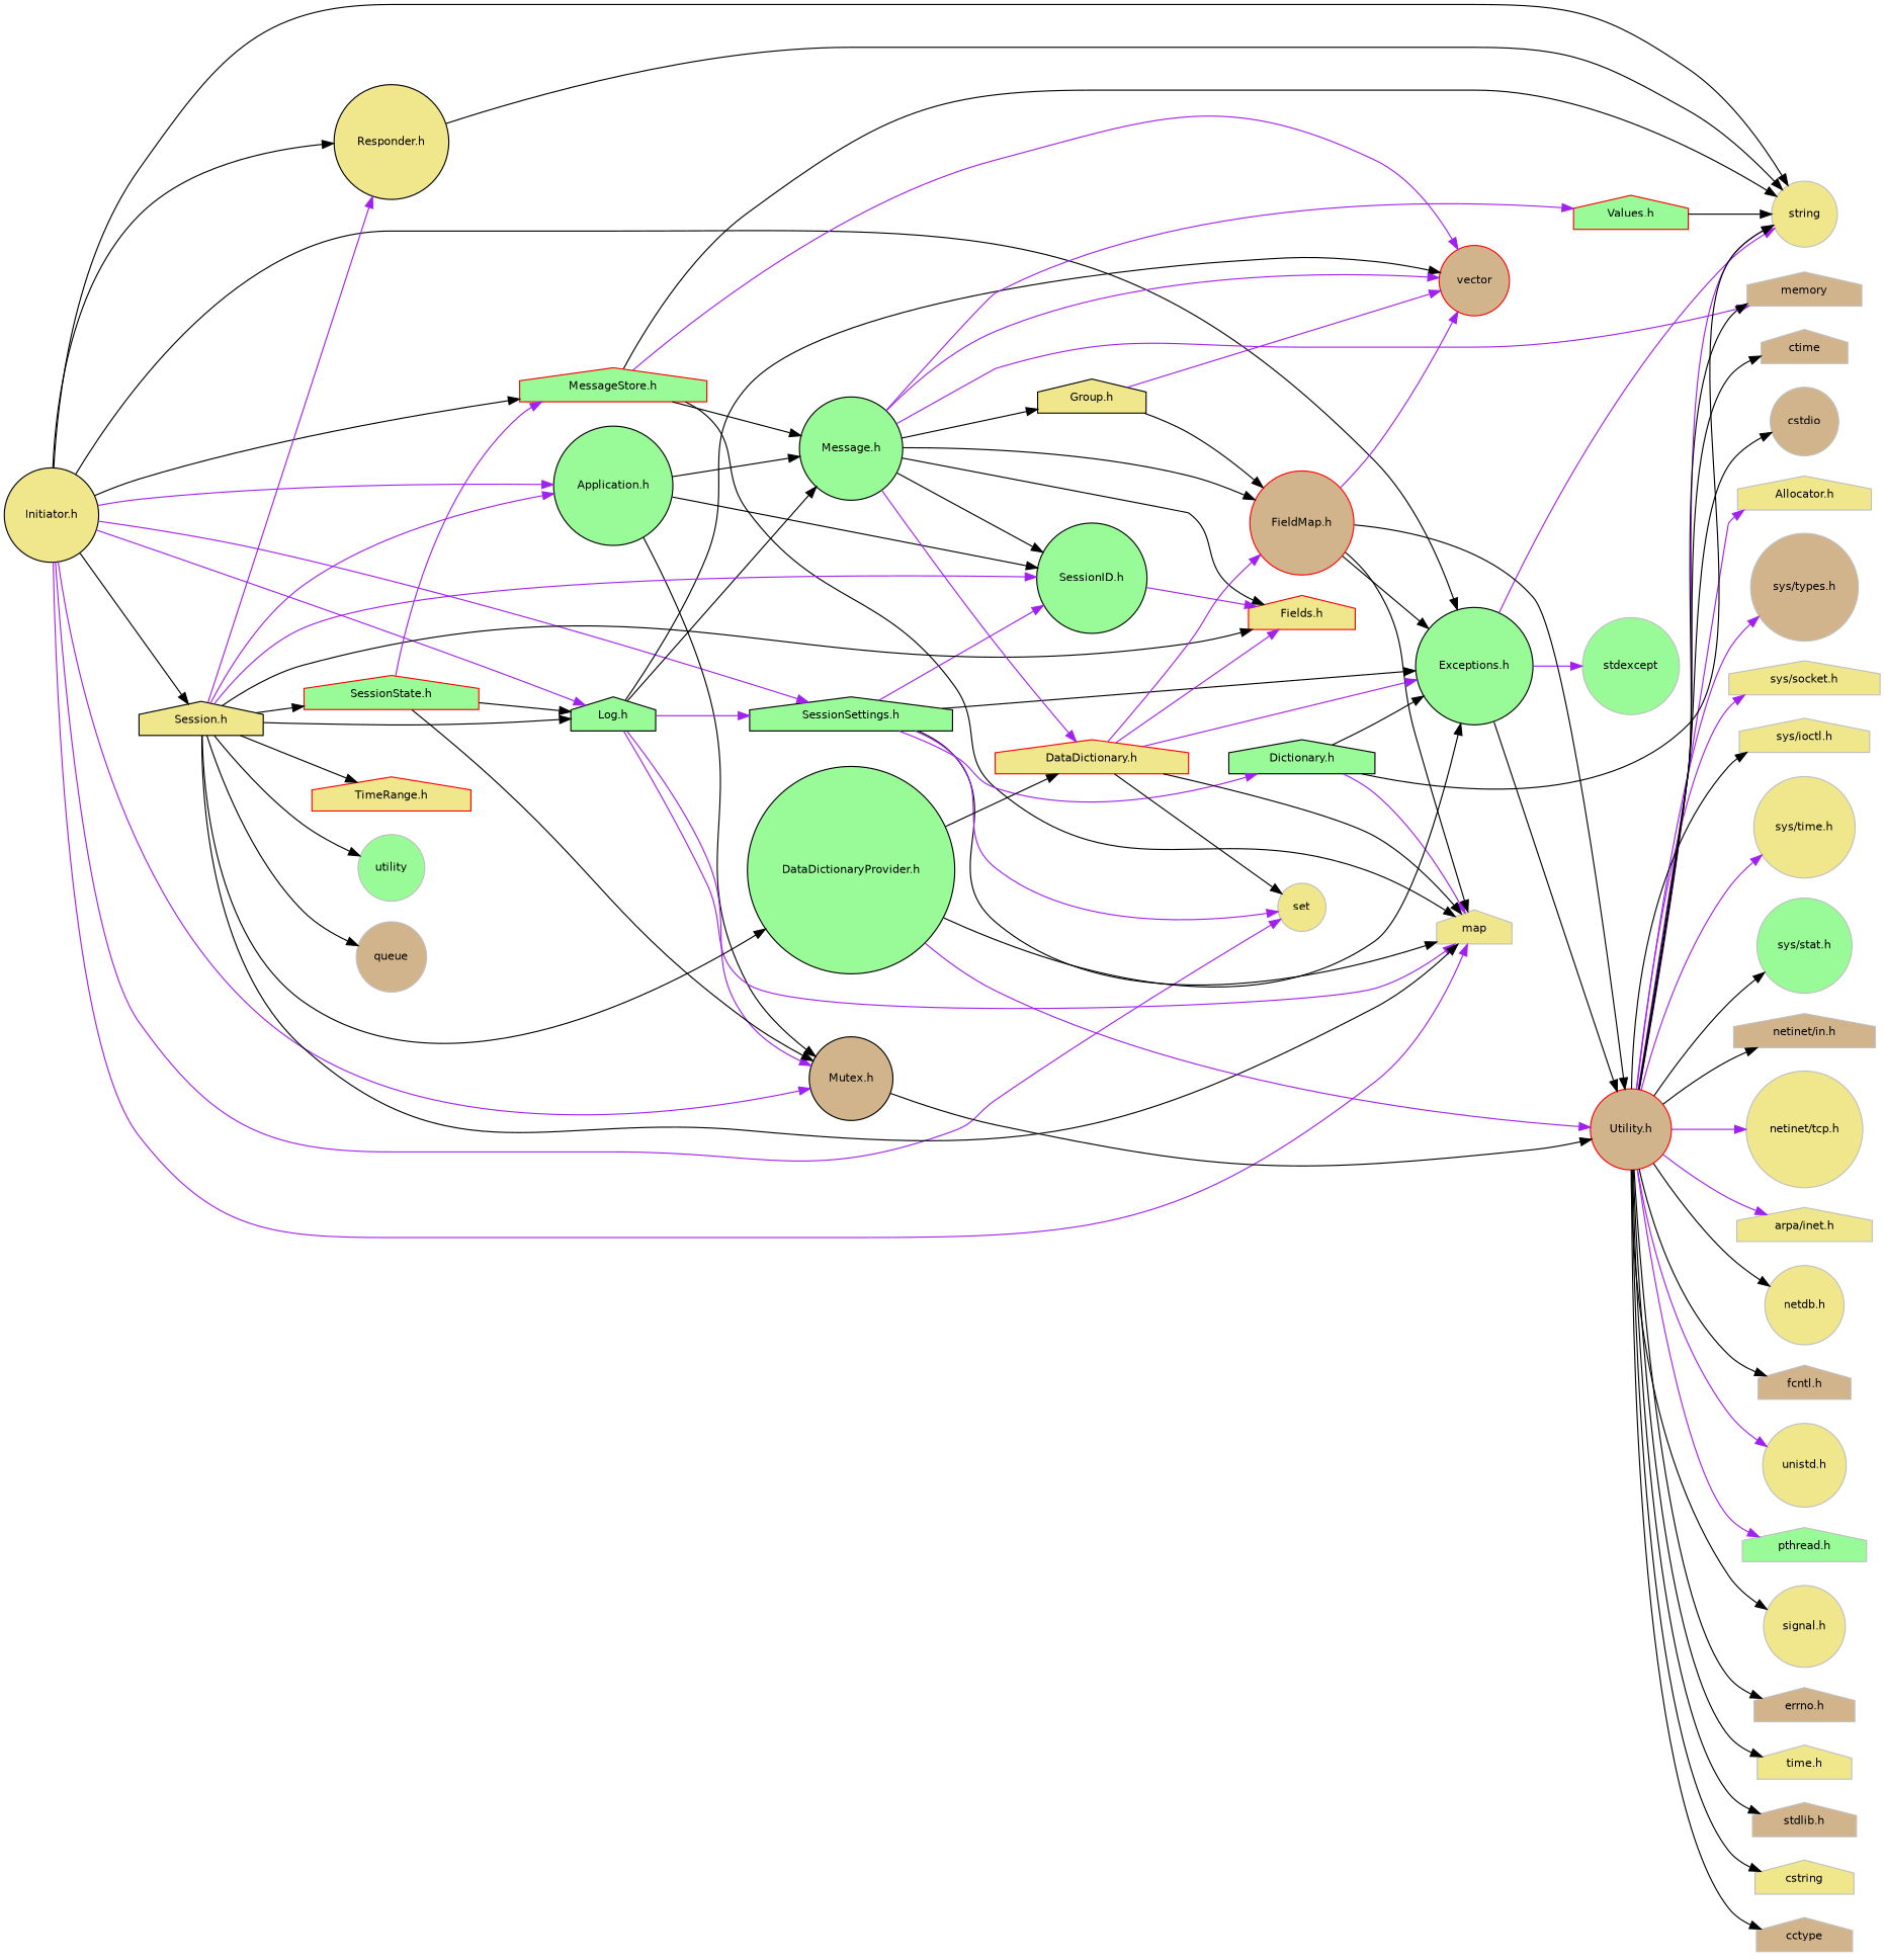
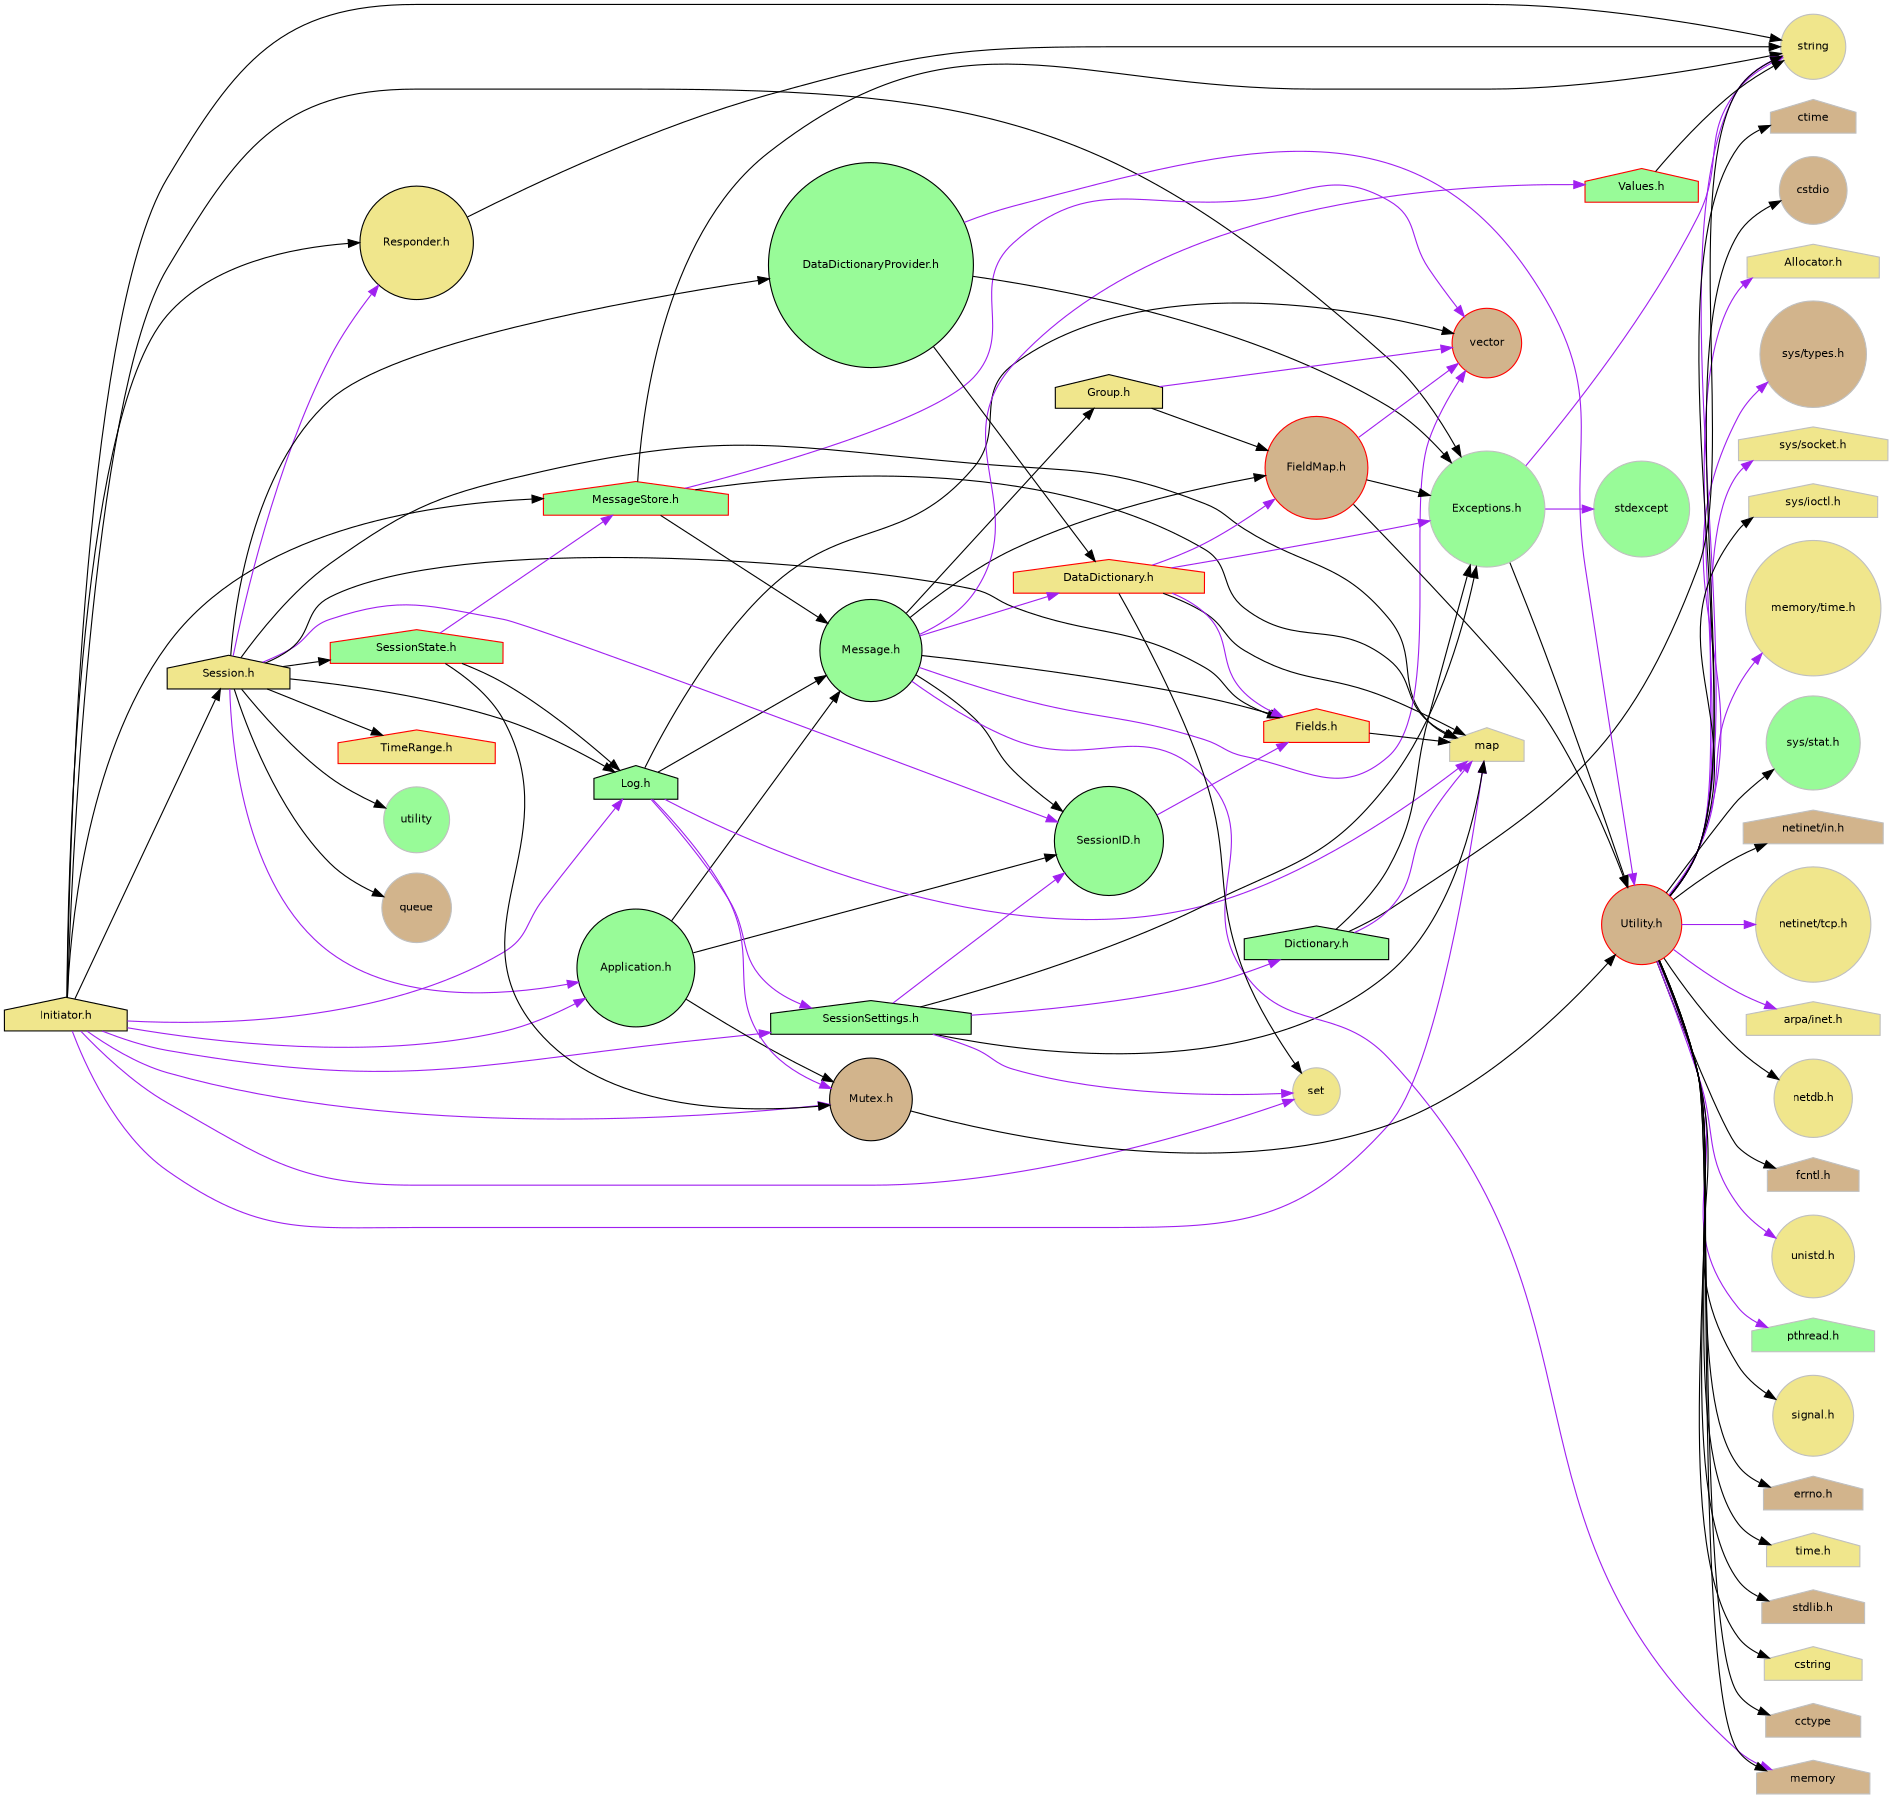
  digraph {
    rankdir=LR
    node [color=grey75 fillcolor=khaki fontname=Helvetica fontsize=10 shape=house style=filled]
    edge [color=black fontname=Helvetica fontsize=10 labelfontname=Helvetica labelfontsize=10 style=solid]
-   n1 [color=black fontcolor=black height=0.2 label="Initiator.h" shape=circle width=0.4]
+   n1 [color=black fontcolor=black height=0.2 label="Initiator.h" width=0.4]
    n2 [color=black fillcolor=palegreen height=0.2 label="Application.h" shape=circle width=0.4]
-   n3 [color=black fillcolor=palegreen height=0.2 label="Exceptions.h" shape=circle width=0.4]
+   n3 [fillcolor=palegreen height=0.2 label="Exceptions.h" shape=circle width=0.4]
    n4 [height=0.2 label=string shape=circle width=0.4]
    n5 [height=0.2 label=map width=0.4]
    n6 [height=0.2 label=set shape=circle width=0.4]
    n7 [color=black fillcolor=tan height=0.2 label="Mutex.h" shape=circle width=0.4]
    n8 [color=red fillcolor=palegreen height=0.2 label="MessageStore.h" width=0.4]
    n9 [color=black fillcolor=palegreen height=0.2 label="Log.h" width=0.4]
    n10 [color=black fillcolor=palegreen height=0.2 label="SessionSettings.h" width=0.4]
    n11 [color=black height=0.2 label="Responder.h" shape=circle width=0.4]
    n12 [color=black height=0.2 label="Session.h" width=0.4]
    n13 [color=black fillcolor=palegreen height=0.2 label="Message.h" shape=circle width=0.4]
    n14 [color=black fillcolor=palegreen height=0.2 label="SessionID.h" shape=circle width=0.4]
    n15 [color=red fillcolor=tan height=0.2 label="Utility.h" shape=circle width=0.4]
    n16 [fillcolor=palegreen height=0.2 label=stdexcept shape=circle width=0.4]
    n17 [color=red fillcolor=tan height=0.2 label=vector shape=circle width=0.4]
    n18 [color=black fillcolor=palegreen height=0.2 label="Dictionary.h" width=0.4]
    n19 [color=red height=0.2 label="Fields.h" width=0.4]
    n20 [color=red fillcolor=palegreen height=0.2 label="SessionState.h" width=0.4]
    n21 [color=red height=0.2 label="TimeRange.h" width=0.4]
    n22 [color=black fillcolor=palegreen height=0.2 label="DataDictionaryProvider.h" shape=circle width=0.4]
    n23 [fillcolor=palegreen height=0.2 label=utility shape=circle width=0.4]
    n24 [fillcolor=tan height=0.2 label=queue shape=circle width=0.4]
    n25 [color=red fillcolor=tan height=0.2 label="FieldMap.h" shape=circle width=0.4]
    n26 [fillcolor=tan height=0.2 label=memory width=0.4]
    n27 [color=black height=0.2 label="Group.h" width=0.4]
    n28 [color=red height=0.2 label="DataDictionary.h" width=0.4]
    n29 [color=red fillcolor=palegreen height=0.2 label="Values.h" width=0.4]
    n30 [height=0.2 label="Allocator.h" width=0.4]
    n31 [fillcolor=tan height=0.2 label="sys/types.h" shape=circle width=0.4]
    n32 [height=0.2 label="sys/socket.h" width=0.4]
    n33 [height=0.2 label="sys/ioctl.h" width=0.4]
-   n34 [height=0.2 label="sys/time.h" shape=circle width=0.4]
+   n34 [height=0.2 label="memory/time.h" shape=circle width=0.4]
    n35 [fillcolor=palegreen height=0.2 label="sys/stat.h" shape=circle width=0.4]
    n36 [fillcolor=tan height=0.2 label="netinet/in.h" width=0.4]
    n37 [height=0.2 label="netinet/tcp.h" shape=circle width=0.4]
    n38 [height=0.2 label="arpa/inet.h" width=0.4]
    n39 [height=0.2 label="netdb.h" shape=circle width=0.4]
    n40 [fillcolor=tan height=0.2 label="fcntl.h" width=0.4]
    n41 [height=0.2 label="unistd.h" shape=circle width=0.4]
    n42 [fillcolor=palegreen height=0.2 label="pthread.h" width=0.4]
    n43 [height=0.2 label="signal.h" shape=circle width=0.4]
    n44 [fillcolor=tan height=0.2 label="errno.h" width=0.4]
    n45 [height=0.2 label="time.h" width=0.4]
    n46 [fillcolor=tan height=0.2 label="stdlib.h" width=0.4]
    n47 [height=0.2 label=cstring width=0.4]
    n48 [fillcolor=tan height=0.2 label=cctype width=0.4]
    n49 [fillcolor=tan height=0.2 label=ctime width=0.4]
    n50 [fillcolor=tan height=0.2 label=cstdio shape=circle width=0.4]
    n1 -> n2 [color=purple]
    n1 -> n3
    n1 -> n4
    n1 -> n5 [color=purple]
    n1 -> n6 [color=purple]
    n1 -> n7 [color=purple]
    n1 -> n8
    n1 -> n9 [color=purple]
    n1 -> n10 [color=purple]
    n1 -> n11
    n1 -> n12
    n2 -> n7
    n2 -> n13
    n2 -> n14
    n3 -> n4 [color=purple]
    n3 -> n15
    n3 -> n16 [color=purple]
    n7 -> n15
    n8 -> n4
    n8 -> n5
    n8 -> n13
    n8 -> n17 [color=purple]
    n9 -> n5 [color=purple]
    n9 -> n7 [color=purple]
    n9 -> n10 [color=purple]
    n9 -> n13
    n9 -> n17
    n10 -> n3
    n10 -> n5
    n10 -> n6 [color=purple]
    n10 -> n14 [color=purple]
    n10 -> n18 [color=purple]
    n11 -> n4
    n12 -> n2 [color=purple]
    n12 -> n5
    n12 -> n9
    n12 -> n11 [color=purple]
    n12 -> n14 [color=purple]
    n12 -> n19
    n12 -> n20
    n12 -> n21
    n12 -> n22
    n12 -> n23
    n12 -> n24
    n13 -> n14
    n13 -> n17 [color=purple]
    n13 -> n19
    n13 -> n25
    n13 -> n26 [color=purple]
    n13 -> n27
    n13 -> n28 [color=purple]
    n13 -> n29 [color=purple]
    n14 -> n19 [color=purple]
    n15 -> n4 [color=purple]
    n15 -> n26
    n15 -> n30 [color=purple]
    n15 -> n31 [color=purple]
    n15 -> n32 [color=purple]
    n15 -> n33
    n15 -> n34 [color=purple]
    n15 -> n35
    n15 -> n36
    n15 -> n37 [color=purple]
    n15 -> n38 [color=purple]
    n15 -> n39
    n15 -> n40
    n15 -> n41 [color=purple]
    n15 -> n42 [color=purple]
    n15 -> n43
    n15 -> n44
    n15 -> n45
    n15 -> n46
    n15 -> n47
    n15 -> n48
    n15 -> n49
    n15 -> n50
    n18 -> n3
    n18 -> n4
    n18 -> n5 [color=purple]
    n20 -> n7
    n20 -> n8 [color=purple]
    n20 -> n9
    n22 -> n3
    n22 -> n15 [color=purple]
    n22 -> n28
    n25 -> n3
-   n25 -> n5
+   n19 -> n5
    n25 -> n15
    n25 -> n17 [color=purple]
    n27 -> n17 [color=purple]
    n27 -> n25
    n28 -> n3 [color=purple]
    n28 -> n5
    n28 -> n6
    n28 -> n19 [color=purple]
    n28 -> n25 [color=purple]
    n29 -> n4
  }
